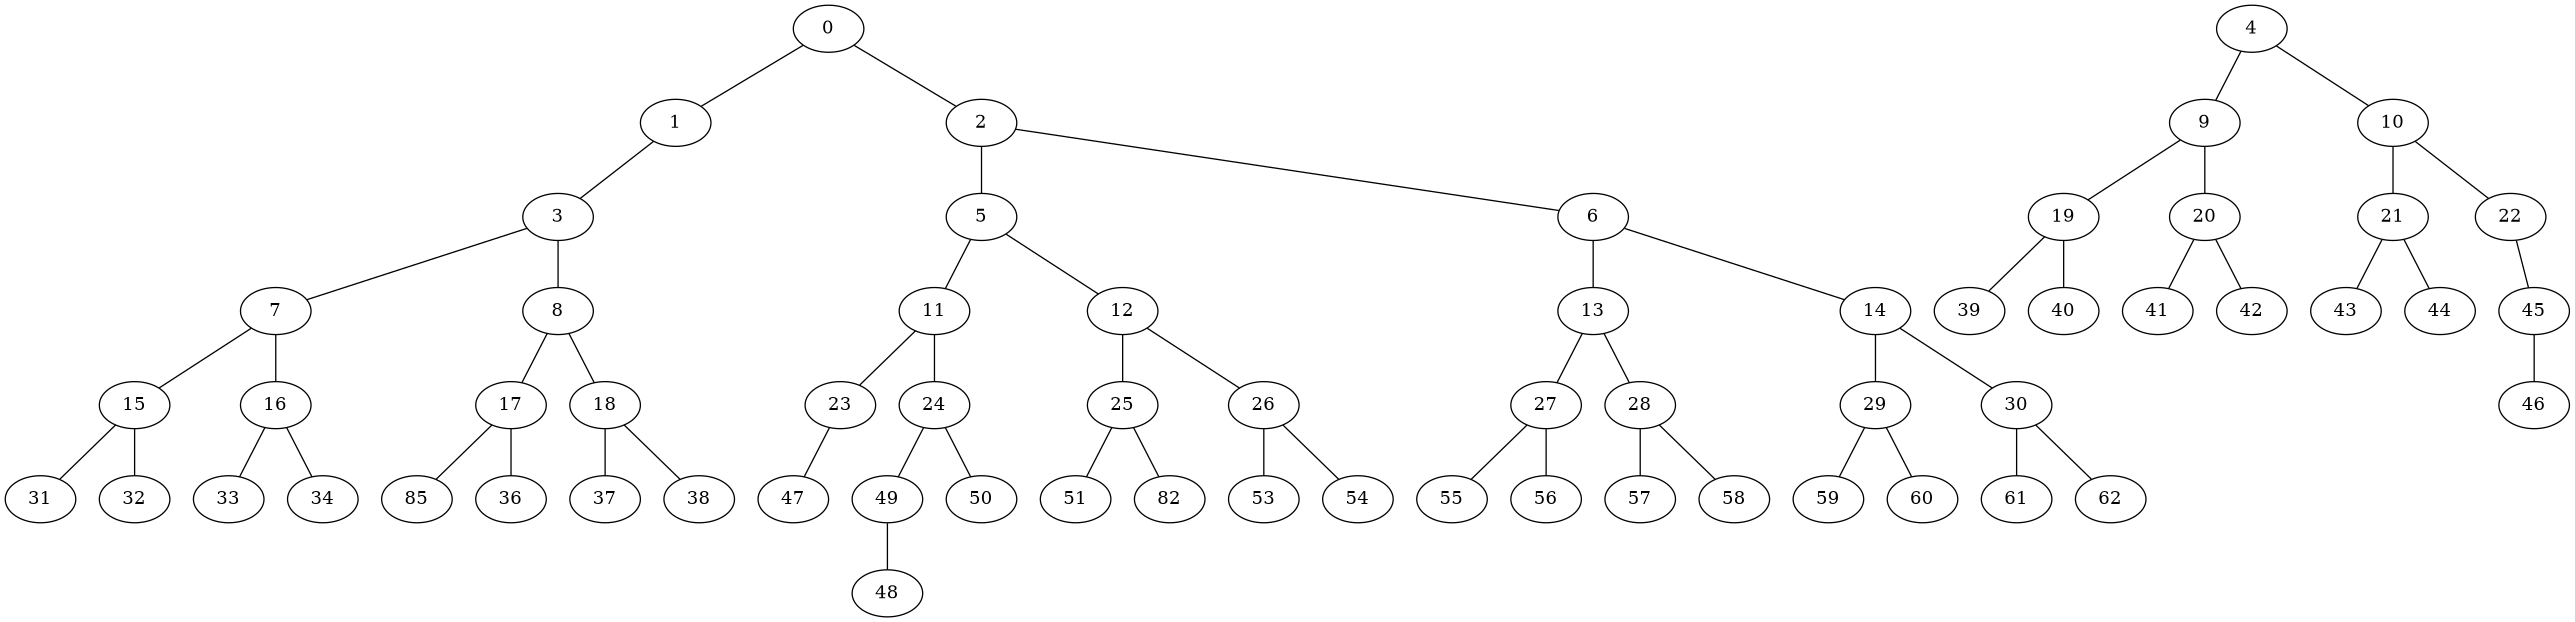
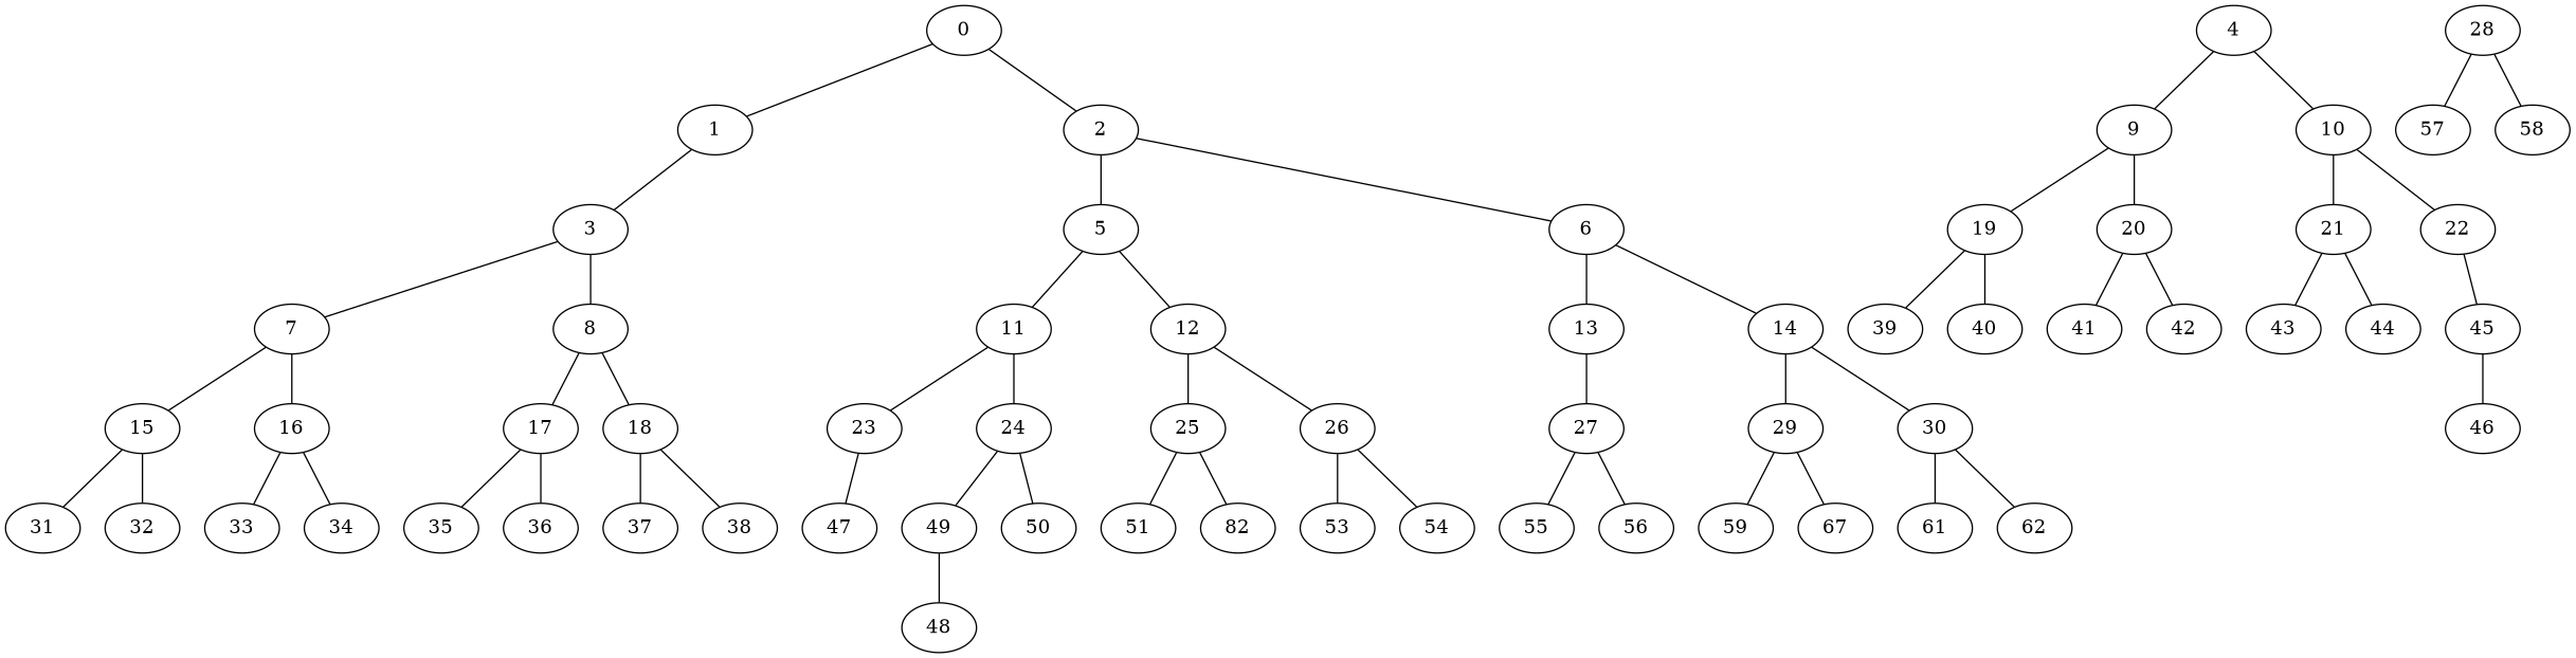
  graph {
    0 [index=0]
    1 [index=1]
    2 [index=2]
    3 [index=3]
    5 [index=5]
    6 [index=6]
    7 [index=7]
    8 [index=8]
    4 [index=4]
    9 [index=9]
    10 [index=10]
    11 [index=11]
    12 [index=12]
    13 [index=13]
    14 [index=14]
    15 [index=15]
    16 [index=16]
    17 [index=17]
    18 [index=18]
    19 [index=19]
    20 [index=20]
    21 [index=21]
    22 [index=22]
    23 [index=23]
    24 [index=24]
    25 [index=25]
    26 [index=26]
    27 [index=27]
    28 [index=28]
    29 [index=29]
    30 [index=30]
    31 [index=31]
    32 [index=32]
    33 [index=33]
    34 [index=34]
-   35 [index=35 label=85]
+   35 [index=35]
    36 [index=36]
    37 [index=37]
    38 [index=38]
    39 [index=39]
    40 [index=40]
    41 [index=41]
    42 [index=42]
    43 [index=43]
    44 [index=44]
    45 [index=45]
    47 [index=47]
    49 [index=49]
    50 [index=50]
    51 [index=51]
    n51 [index=52 label=82]
    53 [index=53]
    54 [index=54]
    55 [index=55]
    56 [index=56]
    57 [index=57]
    58 [index=58]
    59 [index=59]
-   60 [index=60]
+   60 [index=60 label=67]
    61 [index=61]
    62 [index=62]
    46 [index=46]
    48 [index=48]
    0 -- 1
    0 -- 2
    1 -- 3
    2 -- 5
    2 -- 6
    3 -- 7
    3 -- 8
    5 -- 11
    5 -- 12
    6 -- 13
    6 -- 14
    7 -- 15
    7 -- 16
    8 -- 17
    8 -- 18
    4 -- 9
    4 -- 10
    9 -- 19
    9 -- 20
    10 -- 21
    10 -- 22
    11 -- 23
    11 -- 24
    12 -- 25
    12 -- 26
    13 -- 27
-   13 -- 28
    14 -- 29
    14 -- 30
    15 -- 31
    15 -- 32
    16 -- 33
    16 -- 34
    17 -- 35
    17 -- 36
    18 -- 37
    18 -- 38
    19 -- 39
    19 -- 40
    20 -- 41
    20 -- 42
    21 -- 43
    21 -- 44
    22 -- 45
    23 -- 47
    24 -- 49
    24 -- 50
    25 -- 51
    25 -- n51
    26 -- 53
    26 -- 54
    27 -- 55
    27 -- 56
    28 -- 57
    28 -- 58
    29 -- 59
    29 -- 60
    30 -- 61
    30 -- 62
    45 -- 46
    49 -- 48
  }
